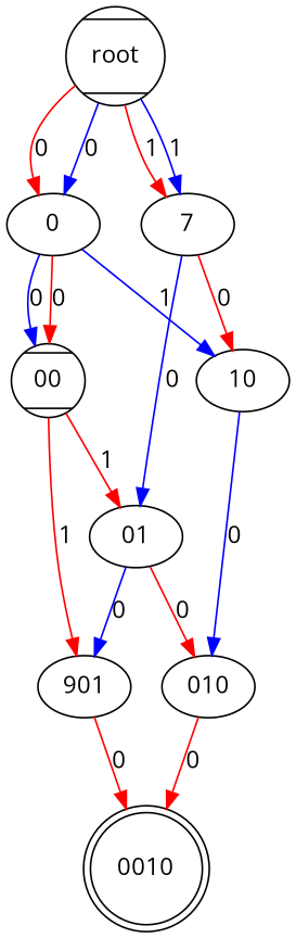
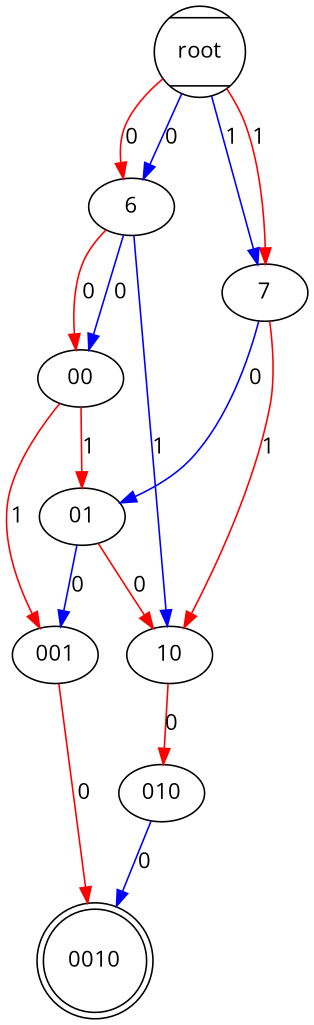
  digraph {
    fontname="Open Sans"
    node [fontname="Open Sans"]
    edge [color=red fontname="Open Sans"]
    root [shape=Mcircle]
-   0
+   0 [label=6]
    n3 [label=7]
-   00 [shape=Mcircle]
+   00 [shape=ellipse]
    10
    01
-   001 [label=901]
+   001
    010
    0010 [shape=doublecircle]
    root -> 0 [label=0]
    root -> 0 [color=blue label=0]
    root -> n3 [label=1]
    root -> n3 [color=blue label=1]
    0 -> 00 [label=0]
    0 -> 00 [color=blue label=0]
    0 -> 10 [color=blue label=1]
-   n3 -> 10 [label=0]
+   n3 -> 10 [label=1]
    n3 -> 01 [color=blue label=0]
    00 -> 01 [label=1]
    00 -> 001 [label=1]
-   10 -> 010 [color=blue label=0]
+   10 -> 010 [label=0]
    01 -> 001 [color=blue label=0]
-   01 -> 010 [label=0]
+   01 -> 10 [label=0]
    001 -> 0010 [label=0]
-   010 -> 0010 [label=0]
+   010 -> 0010 [color=blue label=0]
  }
